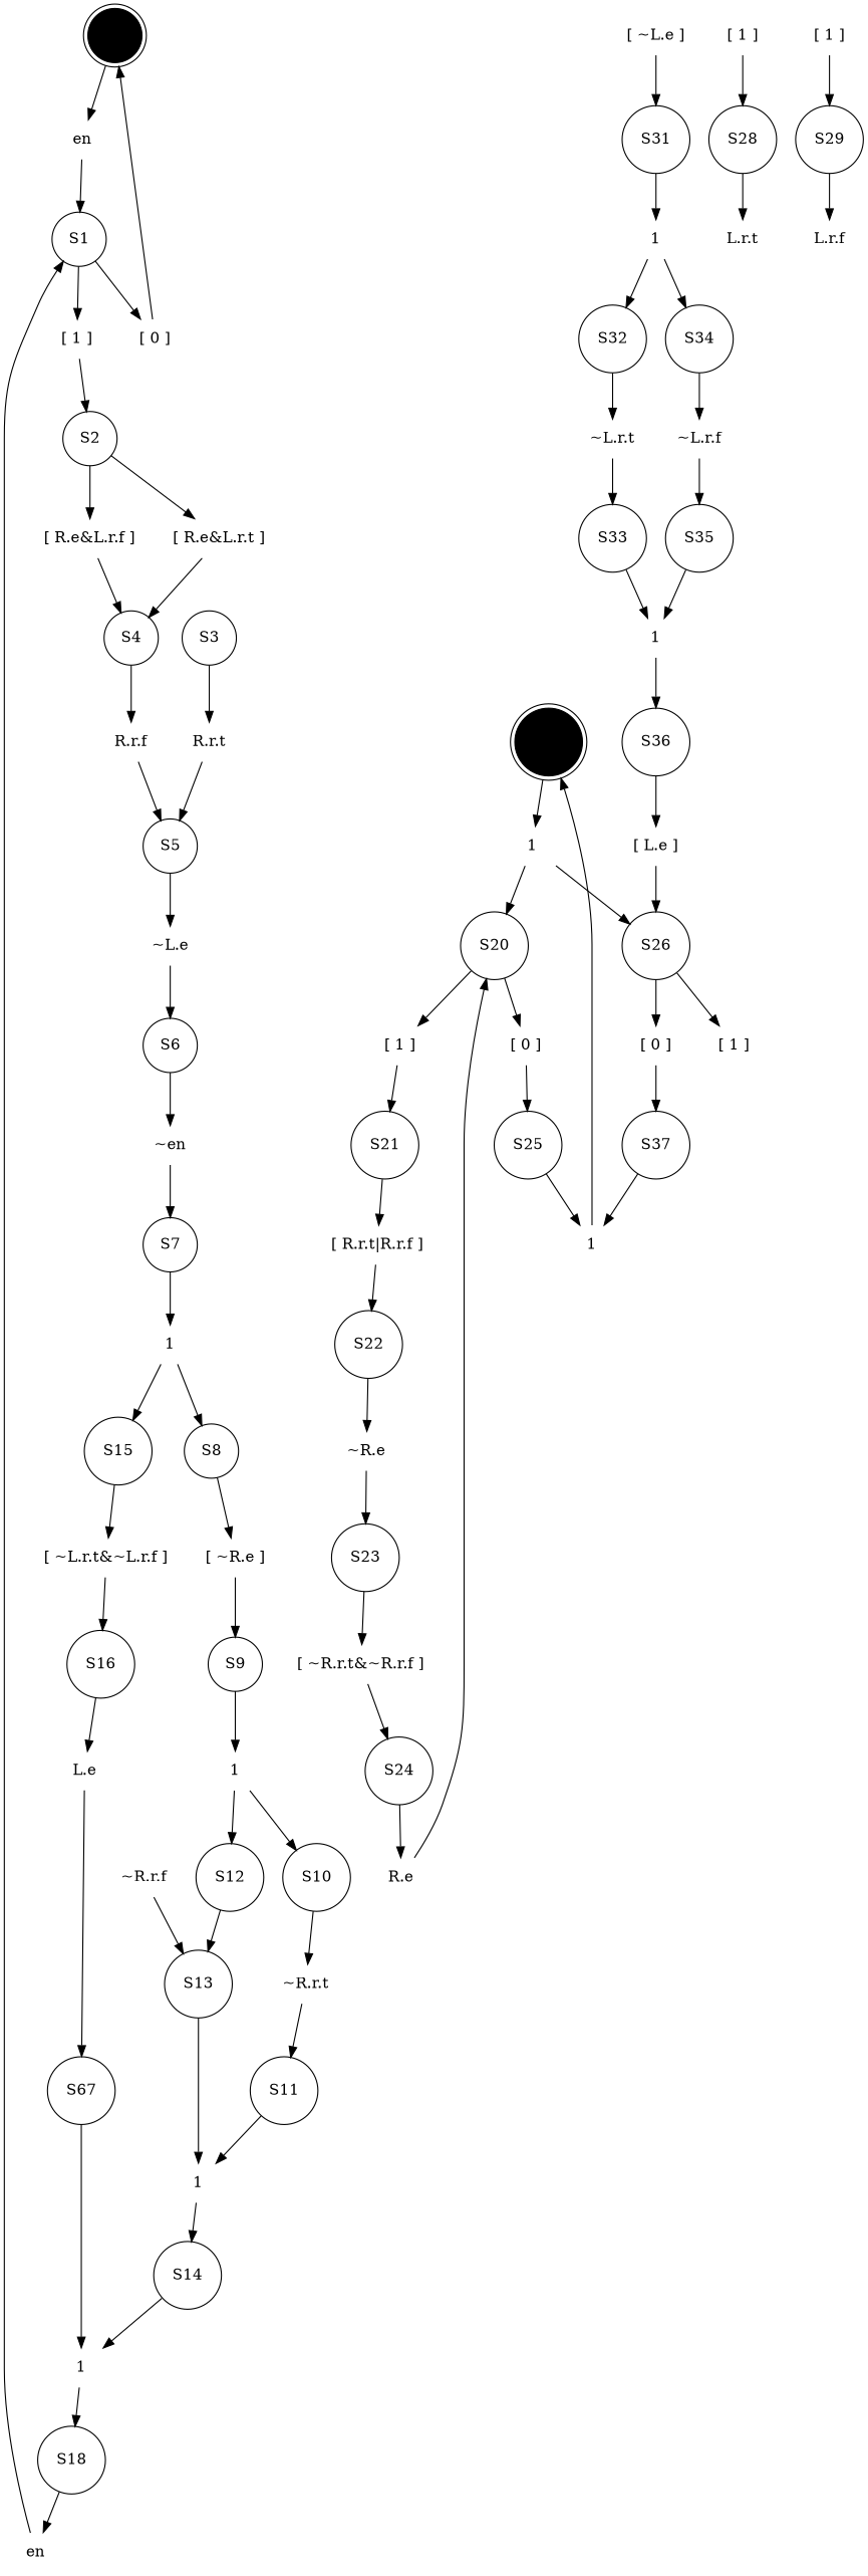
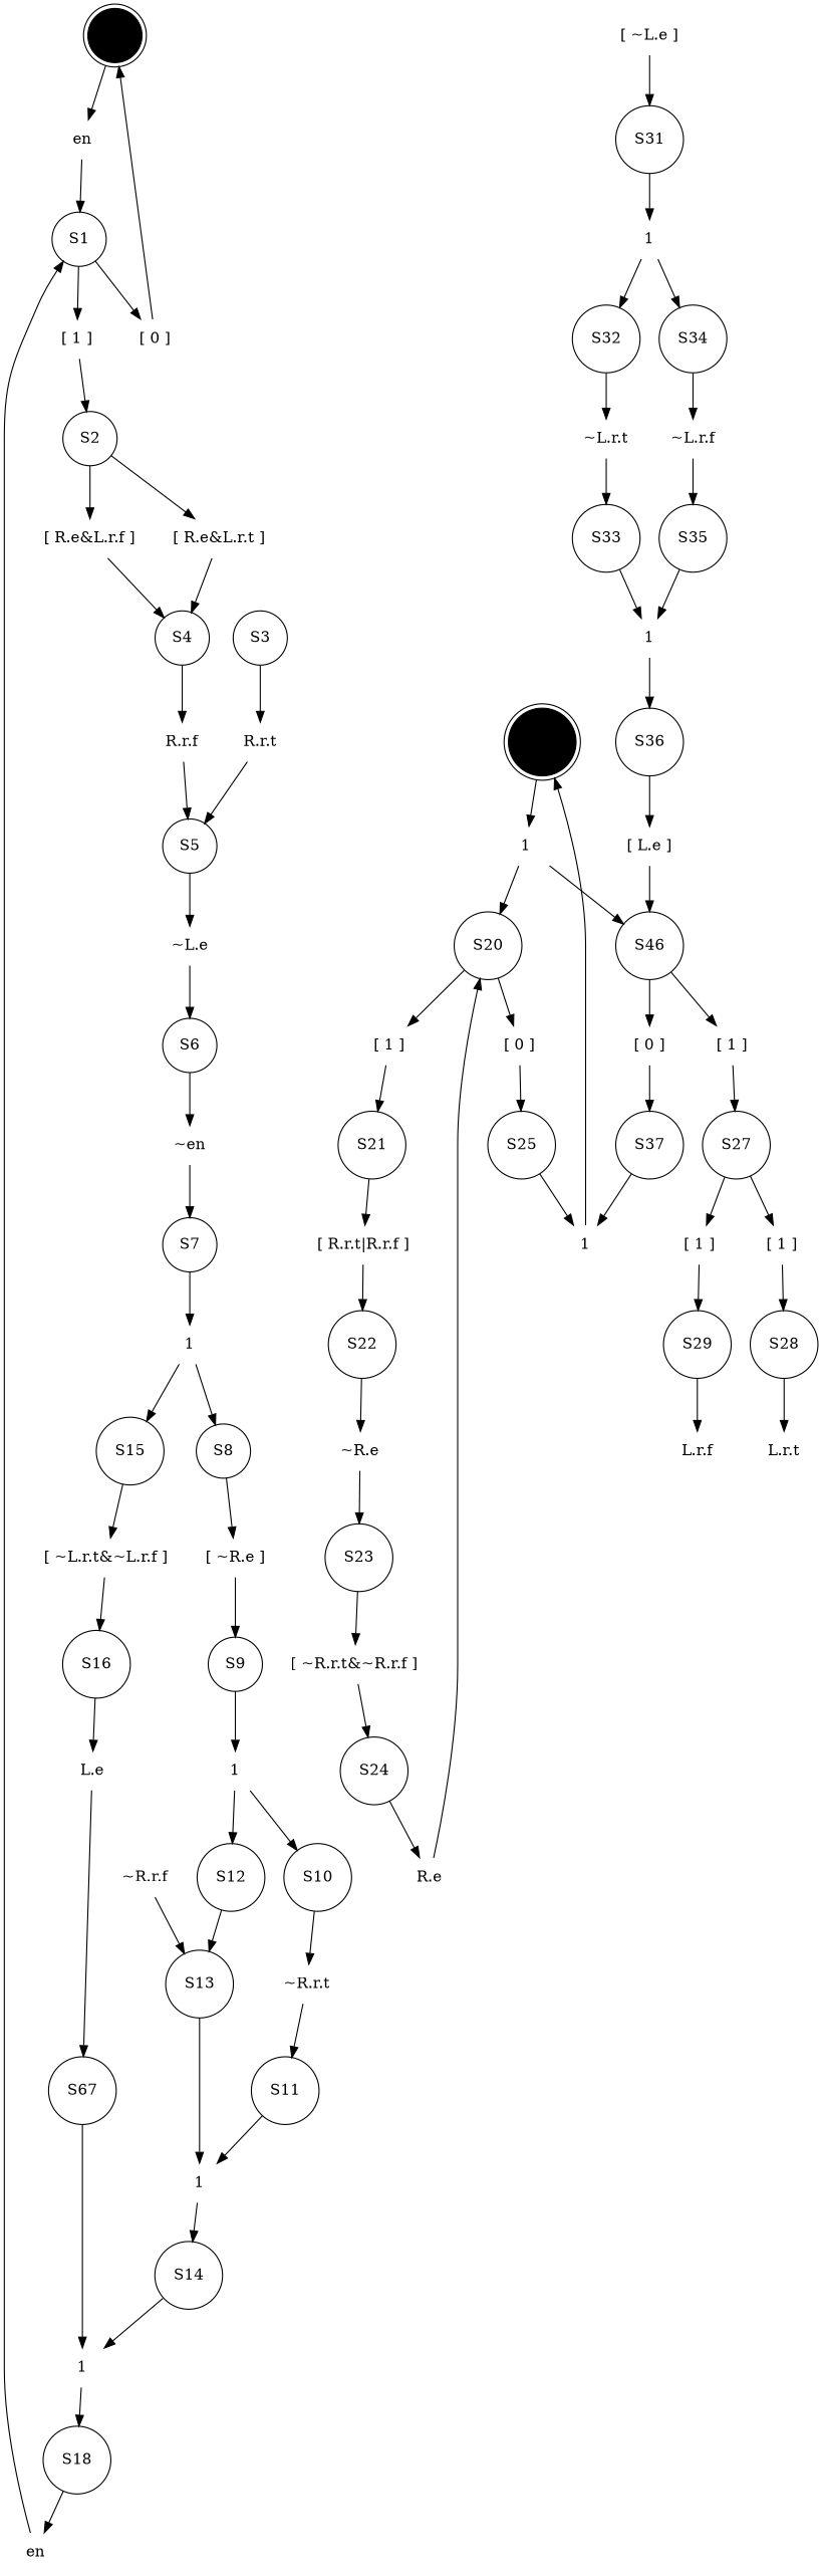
  digraph {
    node [shape=plaintext]
    S0 [fillcolor="#000000" peripheries=2 shape=circle style=filled width=0.15]
    n2 [label=en]
    S1 [shape=circle width=0.25]
    n4 [label="[ 1 ]"]
    n5 [label="[ 0 ]"]
    S2 [shape=circle width=0.25]
    n7 [label="[ R.e&L.r.t ]"]
    n8 [label="[ R.e&L.r.f ]"]
    S3 [shape=circle width=0.25]
    n10 [label="R.r.t"]
    S5 [shape=circle width=0.25]
    S4 [shape=circle width=0.25]
    n13 [label="R.r.f"]
    n14 [label="~L.e"]
    S6 [shape=circle width=0.25]
    n16 [label="~en"]
    S7 [shape=circle width=0.25]
    n18 [label=1]
    S8 [shape=circle width=0.25]
    S15 [shape=circle width=0.25]
    n21 [label="[ ~R.e ]"]
    S9 [shape=circle width=0.25]
    n23 [label=1]
    S10 [shape=circle width=0.25]
    S12 [shape=circle width=0.25]
    n26 [label="~R.r.t"]
    S11 [shape=circle width=0.25]
    n28 [label=1]
    n29 [label="~R.r.f"]
    S13 [shape=circle width=0.25]
    S14 [shape=circle width=0.25]
    n32 [label=1]
    n33 [label="[ ~L.r.t&~L.r.f ]"]
    S16 [shape=circle width=0.25]
    n35 [label="L.e"]
    n36 [label=S67 shape=circle width=0.25]
    S18 [shape=circle width=0.25]
    n38 [label=en]
    S19 [fillcolor="#000000" peripheries=2 shape=circle style=filled width=0.15]
    n40 [label=1]
    S20 [shape=circle width=0.25]
-   S26 [shape=circle width=0.25]
+   S26 [shape=circle width=0.25 label=S46]
    n43 [label="[ 1 ]"]
    n44 [label="[ 0 ]"]
    S21 [shape=circle width=0.25]
    n46 [label="[ R.r.t|R.r.f ]"]
    S22 [shape=circle width=0.25]
    n48 [label="~R.e"]
    S23 [shape=circle width=0.25]
    n50 [label="[ ~R.r.t&~R.r.f ]"]
    S24 [shape=circle width=0.25]
    n52 [label="R.e"]
    S25 [shape=circle width=0.25]
    n54 [label=1]
    n55 [label="[ 1 ]"]
    n56 [label="[ 0 ]"]
+   S27 [shape=circle width=0.25]
    n58 [label="[ 1 ]"]
    n59 [label="[ 1 ]"]
    S28 [shape=circle width=0.25]
    n61 [label="L.r.t"]
    S29 [shape=circle width=0.25]
    n63 [label="L.r.f"]
    n64 [label="[ ~L.e ]"]
    S31 [shape=circle width=0.25]
    n66 [label=1]
    S32 [shape=circle width=0.25]
    S34 [shape=circle width=0.25]
    n69 [label="~L.r.t"]
    S33 [shape=circle width=0.25]
    n71 [label=1]
    n72 [label="~L.r.f"]
    S35 [shape=circle width=0.25]
    S36 [shape=circle width=0.25]
    n75 [label="[ L.e ]"]
    S37 [shape=circle width=0.25]
    subgraph sub_1 {
      elaborate=true
      reset="~R.r.t&~R.r.f&R.e&~L.r.t&~L.r.f&L.e"
      type=local
      variables="R.r.t,R.r.f,R.e,L.r.t,L.r.f,L.e,en"
      S0
      n2
      S1
      n4
      n5
      S2
      n7
      n8
      S3
      n10
      S5
      S4
      n13
      n14
      S6
      n16
      S7
      n18
      S8
      S15
      n21
      S9
      n23
      S10
      S12
      n26
      S11
      n28
      n29
      S13
      S14
      n32
      n33
      S16
      n35
      n36
      S18
      n38
    }
    subgraph sub_2 {
      elaborate=false
      reset="~R.r.t&~R.r.f&R.e&~L.r.t&~L.r.f&L.e"
      type=remote
      variables="R.r.t,R.r.f,R.e,L.r.t,L.r.f,L.e"
      S19
      n40
      S20
      S26
      n43
      n44
      S21
      n46
      S22
      n48
      S23
      n50
      S24
      n52
      S25
      n54
      n55
      n56
+     S27
      n58
      n59
      S28
      n61
      S29
      n63
      n64
      S31
      n66
      S32
      S34
      n69
      S33
      n71
      n72
      S35
      S36
      n75
      S37
    }
    S0 -> n2
    n2 -> S1
    S1 -> n4
    S1 -> n5
    n4 -> S2
    n5 -> S0
    S2 -> n7
    S2 -> n8
    n7 -> S4
    n8 -> S4
    S3 -> n10
    n10 -> S5
    S5 -> n14
    S4 -> n13
    n13 -> S5
    n14 -> S6
    S6 -> n16
    n16 -> S7
    S7 -> n18
    n18 -> S8
    n18 -> S15
    S8 -> n21
    S15 -> n33
    n21 -> S9
    S9 -> n23
    n23 -> S10
    n23 -> S12
    S10 -> n26
    S12 -> S13
    n26 -> S11
    S11 -> n28
    n28 -> S14
    n29 -> S13
    S13 -> n28
    S14 -> n32
    n32 -> S18
    n33 -> S16
    S16 -> n35
    n35 -> n36
    n36 -> n32
    S18 -> n38
    n38 -> S1
    S19 -> n40
    n40 -> S20
    n40 -> S26
    S20 -> n43
    S20 -> n44
    S26 -> n55
    S26 -> n56
    n43 -> S21
    n44 -> S25
    S21 -> n46
    n46 -> S22
    S22 -> n48
    n48 -> S23
    S23 -> n50
    n50 -> S24
    S24 -> n52
    n52 -> S20
    S25 -> n54
    n54 -> S19
+   n55 -> S27
    n56 -> S37
+   S27 -> n58
+   S27 -> n59
    n58 -> S28
    n59 -> S29
    S28 -> n61
    S29 -> n63
    n64 -> S31
    S31 -> n66
    n66 -> S32
    n66 -> S34
    S32 -> n69
    S34 -> n72
    n69 -> S33
    S33 -> n71
    n71 -> S36
    n72 -> S35
    S35 -> n71
    S36 -> n75
    n75 -> S26
    S37 -> n54
  }
